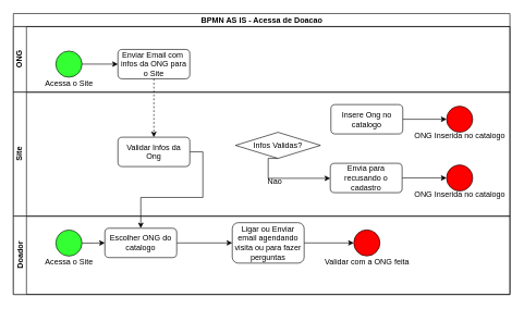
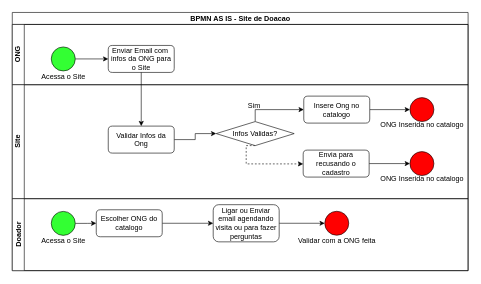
  <mxCell id="0" />
  <mxCell id="1" parent="0" />
- <mxCell id="2" value="BPMN AS IS - Acessa de Doacao" style="swimlane;html=1;childLayout=stackLayout;resizeParent=1;resizeParentMax=0;horizontal=1;startSize=20;horizontalStack=0;fillColor=#FFFFFF;" vertex="1" parent="1"><mxGeometry x="20" y="20" width="760" height="430.5" as="geometry" /></mxCell>
+ <mxCell id="2" value="BPMN AS IS - Site de Doacao" style="swimlane;html=1;childLayout=stackLayout;resizeParent=1;resizeParentMax=0;horizontal=1;startSize=20;horizontalStack=0;fillColor=#FFFFFF;" vertex="1" parent="1"><mxGeometry x="20" y="20" width="760" height="430.5" as="geometry" /></mxCell>
  <mxCell id="3" value="ONG" style="swimlane;html=1;startSize=20;horizontal=0;fillColor=#ffffff;" vertex="1" parent="2"><mxGeometry y="20" width="760" height="100.5" as="geometry" /></mxCell>
  <mxCell id="4" style="edgeStyle=orthogonalEdgeStyle;rounded=0;orthogonalLoop=1;jettySize=auto;html=1;exitX=1;exitY=0.5;exitDx=0;exitDy=0;exitPerimeter=0;" edge="1" parent="3" source="5" target="7"><mxGeometry relative="1" as="geometry" /></mxCell>
  <mxCell id="5" value="" style="shape=mxgraph.flowchart.on-page_reference;fillColor=#33FF33;" vertex="1" parent="3"><mxGeometry x="65" y="37.5" width="40" height="40" as="geometry" /></mxCell>
  <mxCell id="6" value="Acessa o Site" style="text;html=1;align=center;verticalAlign=middle;resizable=0;points=[];autosize=1;" vertex="1" parent="3"><mxGeometry x="40" y="76.5" width="90" height="20" as="geometry" /></mxCell>
  <mxCell id="7" value="Enviar Email com&amp;nbsp;&lt;br&gt;infos da ONG para o Site" style="shape=ext;rounded=1;html=1;whiteSpace=wrap;fillColor=#FFFFFF;" vertex="1" parent="3"><mxGeometry x="160" y="35" width="110" height="45" as="geometry" /></mxCell>
  <mxCell id="8" value="Site" style="swimlane;html=1;startSize=20;horizontal=0;fillColor=#ffffff;" vertex="1" parent="2"><mxGeometry y="120.5" width="760" height="190" as="geometry" /></mxCell>
- <mxCell id="9" style="edgeStyle=orthogonalEdgeStyle;rounded=0;orthogonalLoop=1;jettySize=auto;html=1;exitX=1;exitY=0.5;exitDx=0;exitDy=0;" edge="1" parent="8" source="10" target="30"><mxGeometry relative="1" as="geometry" /></mxCell>
+ <mxCell id="9" style="edgeStyle=orthogonalEdgeStyle;rounded=0;orthogonalLoop=1;jettySize=auto;html=1;exitX=1;exitY=0.5;exitDx=0;exitDy=0;" edge="1" parent="8" source="10" target="13"><mxGeometry relative="1" as="geometry" /></mxCell>
  <mxCell id="10" value="Validar Infos da Ong" style="shape=ext;rounded=1;html=1;whiteSpace=wrap;fillColor=#FFFFFF;" vertex="1" parent="8"><mxGeometry x="160" y="69" width="110" height="45" as="geometry" /></mxCell>
- <mxCell id="11" style="edgeStyle=orthogonalEdgeStyle;rounded=0;orthogonalLoop=1;jettySize=auto;html=1;exitX=0.5;exitY=1;exitDx=0;exitDy=0;exitPerimeter=0;" edge="1" parent="8" source="13" target="20"><mxGeometry relative="1" as="geometry"><Array as="points"><mxPoint x="390" y="132" /></Array></mxGeometry></mxCell>
+ <mxCell id="11" style="edgeStyle=orthogonalEdgeStyle;rounded=0;orthogonalLoop=1;jettySize=auto;html=1;exitX=0.5;exitY=1;exitDx=0;exitDy=0;exitPerimeter=0;dashed=1;" edge="1" parent="8" source="13" target="20"><mxGeometry relative="1" as="geometry"><Array as="points"><mxPoint x="390" y="132" /></Array></mxGeometry></mxCell>
+ <mxCell id="12" style="edgeStyle=orthogonalEdgeStyle;rounded=0;orthogonalLoop=1;jettySize=auto;html=1;exitX=0.5;exitY=0;exitDx=0;exitDy=0;exitPerimeter=0;" edge="1" parent="8" source="13" target="15"><mxGeometry relative="1" as="geometry" /></mxCell>
  <mxCell id="13" value="Infos Validas?" style="shape=mxgraph.flowchart.decision;fillColor=#FFFFFF;" vertex="1" parent="8"><mxGeometry x="340" y="61.5" width="130" height="40" as="geometry" /></mxCell>
  <mxCell id="14" style="edgeStyle=orthogonalEdgeStyle;rounded=0;orthogonalLoop=1;jettySize=auto;html=1;exitX=1;exitY=0.5;exitDx=0;exitDy=0;" edge="1" parent="8" source="15" target="17"><mxGeometry relative="1" as="geometry" /></mxCell>
  <mxCell id="15" value="Insere Ong no catalogo" style="shape=ext;rounded=1;html=1;whiteSpace=wrap;fillColor=#FFFFFF;" vertex="1" parent="8"><mxGeometry x="486" y="19" width="110" height="45" as="geometry" /></mxCell>
+ <mxCell id="16" value="Sim" style="text;html=1;align=center;verticalAlign=middle;resizable=0;points=[];autosize=1;" vertex="1" parent="8"><mxGeometry x="383" y="24.5" width="40" height="20" as="geometry" /></mxCell>
  <mxCell id="17" value="" style="shape=mxgraph.flowchart.on-page_reference;fillColor=#FF0000;" vertex="1" parent="8"><mxGeometry x="663" y="21.5" width="40" height="40" as="geometry" /></mxCell>
  <mxCell id="18" value="ONG Inserida no catalogo" style="text;html=1;align=center;verticalAlign=middle;resizable=0;points=[];autosize=1;" vertex="1" parent="8"><mxGeometry x="608" y="57" width="150" height="20" as="geometry" /></mxCell>
  <mxCell id="19" style="edgeStyle=orthogonalEdgeStyle;rounded=0;orthogonalLoop=1;jettySize=auto;html=1;exitX=1;exitY=0.5;exitDx=0;exitDy=0;" edge="1" parent="8" source="20" target="21"><mxGeometry relative="1" as="geometry" /></mxCell>
  <mxCell id="20" value="Envia para recusando o cadastro" style="shape=ext;rounded=1;html=1;whiteSpace=wrap;fillColor=#FFFFFF;" vertex="1" parent="8"><mxGeometry x="485" y="109" width="110" height="45" as="geometry" /></mxCell>
  <mxCell id="21" value="" style="shape=mxgraph.flowchart.on-page_reference;fillColor=#FF0000;" vertex="1" parent="8"><mxGeometry x="663" y="111.5" width="40" height="40" as="geometry" /></mxCell>
  <mxCell id="22" value="ONG Inserida no catalogo" style="text;html=1;align=center;verticalAlign=middle;resizable=0;points=[];autosize=1;" vertex="1" parent="8"><mxGeometry x="608" y="147" width="150" height="20" as="geometry" /></mxCell>
- <mxCell id="23" value="Nao" style="text;html=1;align=center;verticalAlign=middle;resizable=0;points=[];autosize=1;" vertex="1" parent="8"><mxGeometry x="380" y="127" width="40" height="20" as="geometry" /></mxCell>
- <mxCell id="24" style="edgeStyle=orthogonalEdgeStyle;rounded=0;orthogonalLoop=1;jettySize=auto;html=1;exitX=0.5;exitY=1;exitDx=0;exitDy=0;dashed=1;" edge="1" parent="2" source="7" target="10"><mxGeometry relative="1" as="geometry" /></mxCell>
+ <mxCell id="24" style="edgeStyle=orthogonalEdgeStyle;rounded=0;orthogonalLoop=1;jettySize=auto;html=1;exitX=0.5;exitY=1;exitDx=0;exitDy=0;" edge="1" parent="2" source="7" target="10"><mxGeometry relative="1" as="geometry" /></mxCell>
  <mxCell id="25" value="Doador" style="swimlane;html=1;startSize=20;horizontal=0;fillColor=#ffffff;" vertex="1" parent="2"><mxGeometry y="310.5" width="760" height="120" as="geometry" /></mxCell>
  <mxCell id="26" style="edgeStyle=orthogonalEdgeStyle;rounded=0;orthogonalLoop=1;jettySize=auto;html=1;exitX=1;exitY=0.5;exitDx=0;exitDy=0;exitPerimeter=0;" edge="1" parent="25" source="27" target="30"><mxGeometry relative="1" as="geometry" /></mxCell>
  <mxCell id="27" value="" style="shape=mxgraph.flowchart.on-page_reference;fillColor=#33FF33;" vertex="1" parent="25"><mxGeometry x="65" y="21.214" width="40" height="40" as="geometry" /></mxCell>
  <mxCell id="28" value="Acessa o Site" style="text;html=1;align=center;verticalAlign=middle;resizable=0;points=[];autosize=1;" vertex="1" parent="25"><mxGeometry x="40" y="60.214" width="90" height="20" as="geometry" /></mxCell>
  <mxCell id="29" value="" style="edgeStyle=orthogonalEdgeStyle;rounded=0;orthogonalLoop=1;jettySize=auto;html=1;" edge="1" parent="25" source="30" target="32"><mxGeometry relative="1" as="geometry" /></mxCell>
  <mxCell id="30" value="Escolher ONG do catalogo" style="shape=ext;rounded=1;html=1;whiteSpace=wrap;fillColor=#FFFFFF;" vertex="1" parent="25"><mxGeometry x="140" y="18.5" width="110" height="45" as="geometry" /></mxCell>
  <mxCell id="31" style="edgeStyle=orthogonalEdgeStyle;rounded=0;orthogonalLoop=1;jettySize=auto;html=1;exitX=1;exitY=0.5;exitDx=0;exitDy=0;" edge="1" parent="25" source="32" target="33"><mxGeometry relative="1" as="geometry" /></mxCell>
  <mxCell id="32" value="Ligar ou Enviar email agendando visita ou para fazer perguntas" style="shape=ext;rounded=1;html=1;whiteSpace=wrap;fillColor=#FFFFFF;" vertex="1" parent="25"><mxGeometry x="335" y="10" width="110" height="62" as="geometry" /></mxCell>
  <mxCell id="33" value="" style="shape=mxgraph.flowchart.on-page_reference;fillColor=#FF0000;" vertex="1" parent="25"><mxGeometry x="521" y="21" width="40" height="40" as="geometry" /></mxCell>
  <mxCell id="34" value="Validar com a ONG feita" style="text;html=1;align=center;verticalAlign=middle;resizable=0;points=[];autosize=1;" vertex="1" parent="25"><mxGeometry x="456" y="60" width="170" height="20" as="geometry" /></mxCell>
